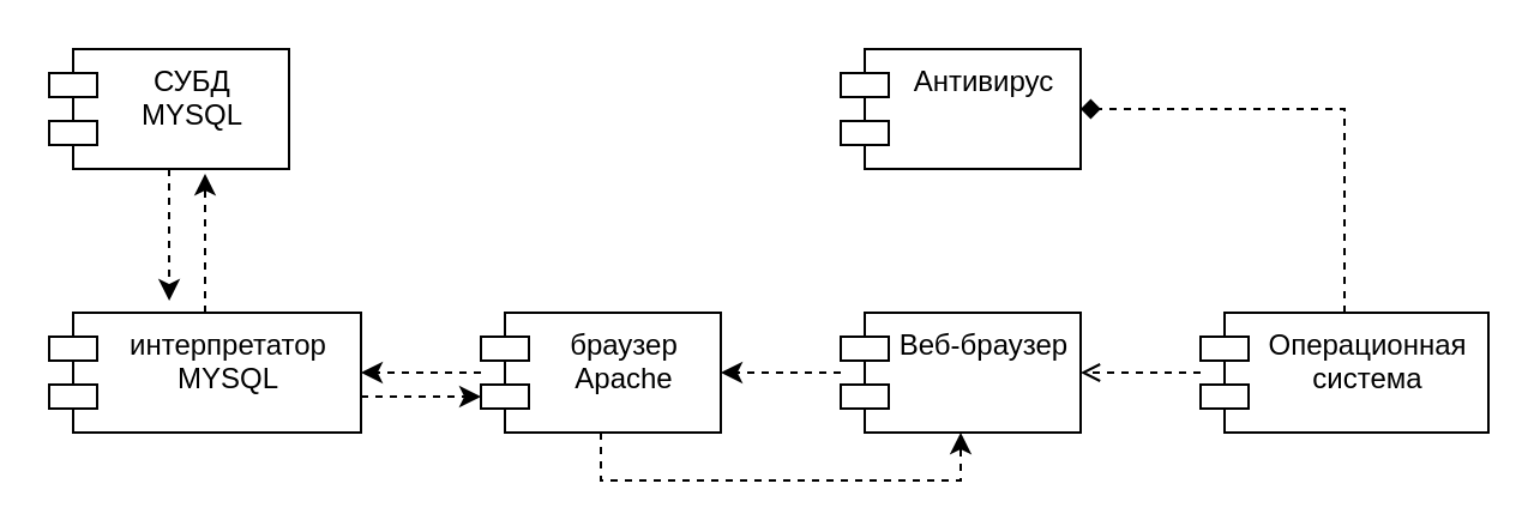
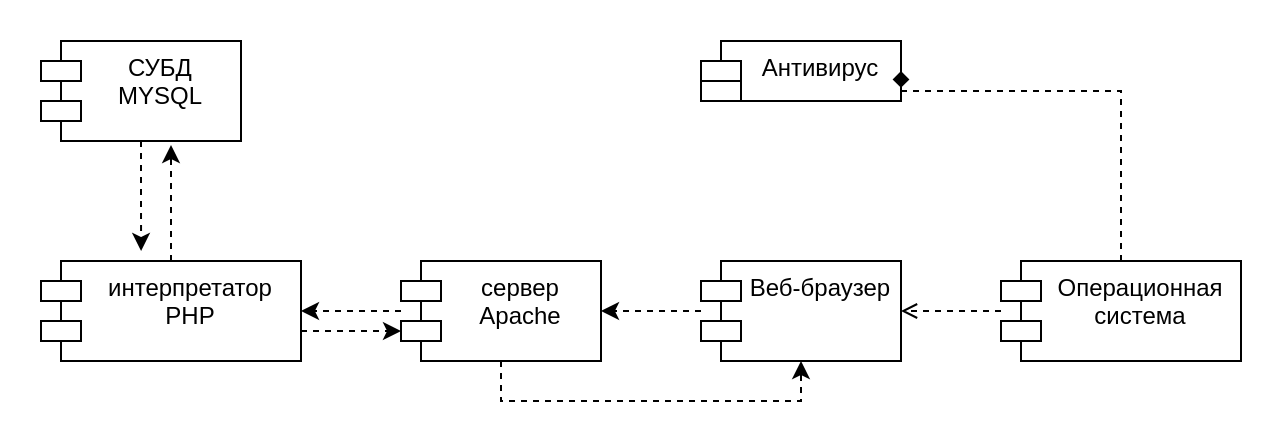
  <mxCell id="0" />
  <mxCell id="1" parent="0" />
  <mxCell id="2" style="edgeStyle=orthogonalEdgeStyle;rounded=0;orthogonalLoop=1;jettySize=auto;html=1;entryX=1;entryY=0.5;entryDx=0;entryDy=0;dashed=1;" edge="1" parent="1" source="3" target="7"><mxGeometry relative="1" as="geometry" /></mxCell>
  <mxCell id="3" value="&lt;div&gt;Веб-браузер&lt;/div&gt;" style="shape=module;align=left;spacingLeft=20;align=center;verticalAlign=top;whiteSpace=wrap;html=1;" vertex="1" parent="1"><mxGeometry x="350" y="130" width="100" height="50" as="geometry" /></mxCell>
- <mxCell id="4" value="&lt;div&gt;Антивирус&lt;/div&gt;" style="shape=module;align=left;spacingLeft=20;align=center;verticalAlign=top;whiteSpace=wrap;html=1;" vertex="1" parent="1"><mxGeometry x="350" y="20" width="100" height="50" as="geometry" /></mxCell>
+ <mxCell id="4" value="&lt;div&gt;Антивирус&lt;/div&gt;" style="shape=module;align=left;spacingLeft=20;align=center;verticalAlign=top;whiteSpace=wrap;html=1;" vertex="1" parent="1"><mxGeometry x="350" y="20" width="100" height="30" as="geometry" /></mxCell>
  <mxCell id="5" style="edgeStyle=orthogonalEdgeStyle;rounded=0;orthogonalLoop=1;jettySize=auto;html=1;entryX=1;entryY=0.5;entryDx=0;entryDy=0;dashed=1;" edge="1" parent="1" source="7" target="12"><mxGeometry relative="1" as="geometry" /></mxCell>
  <mxCell id="6" style="edgeStyle=orthogonalEdgeStyle;rounded=0;orthogonalLoop=1;jettySize=auto;html=1;entryX=0.5;entryY=1;entryDx=0;entryDy=0;dashed=1;" edge="1" parent="1" source="7" target="3"><mxGeometry relative="1" as="geometry"><Array as="points"><mxPoint x="250" y="200" /><mxPoint x="400" y="200" /></Array></mxGeometry></mxCell>
- <mxCell id="7" value="&lt;div&gt;браузер &lt;br&gt;&lt;/div&gt;&lt;div&gt;Apache&lt;br&gt;&lt;/div&gt;" style="shape=module;align=left;spacingLeft=20;align=center;verticalAlign=top;whiteSpace=wrap;html=1;" vertex="1" parent="1"><mxGeometry x="200" y="130" width="100" height="50" as="geometry" /></mxCell>
+ <mxCell id="7" value="&lt;div&gt;сервер &lt;br&gt;&lt;/div&gt;&lt;div&gt;Apache&lt;br&gt;&lt;/div&gt;" style="shape=module;align=left;spacingLeft=20;align=center;verticalAlign=top;whiteSpace=wrap;html=1;" vertex="1" parent="1"><mxGeometry x="200" y="130" width="100" height="50" as="geometry" /></mxCell>
  <mxCell id="8" style="edgeStyle=orthogonalEdgeStyle;rounded=0;orthogonalLoop=1;jettySize=auto;html=1;entryX=1;entryY=0.5;entryDx=0;entryDy=0;dashed=1;endArrow=diamond;" edge="1" parent="1" source="10" target="4"><mxGeometry relative="1" as="geometry"><Array as="points"><mxPoint x="560" y="45" /></Array></mxGeometry></mxCell>
  <mxCell id="9" style="edgeStyle=orthogonalEdgeStyle;rounded=0;orthogonalLoop=1;jettySize=auto;html=1;dashed=1;endArrow=open;" edge="1" parent="1" source="10" target="3"><mxGeometry relative="1" as="geometry" /></mxCell>
  <mxCell id="10" value="&lt;div&gt;Операционная &lt;br&gt;&lt;/div&gt;&lt;div&gt;система&lt;br&gt;&lt;/div&gt;" style="shape=module;align=left;spacingLeft=20;align=center;verticalAlign=top;whiteSpace=wrap;html=1;" vertex="1" parent="1"><mxGeometry x="500" y="130" width="120" height="50" as="geometry" /></mxCell>
  <mxCell id="11" value="&lt;div&gt;СУБД&lt;br&gt;&lt;/div&gt;&lt;div&gt;MYSQL&lt;/div&gt;" style="shape=module;align=left;spacingLeft=20;align=center;verticalAlign=top;whiteSpace=wrap;html=1;" vertex="1" parent="1"><mxGeometry x="20" y="20" width="100" height="50" as="geometry" /></mxCell>
- <mxCell id="12" value="&lt;div&gt;интерпретатор&lt;/div&gt;&lt;div&gt;MYSQL&lt;br&gt;&lt;/div&gt;" style="shape=module;align=left;spacingLeft=20;align=center;verticalAlign=top;whiteSpace=wrap;html=1;" vertex="1" parent="1"><mxGeometry x="20" y="130" width="130" height="50" as="geometry" /></mxCell>
+ <mxCell id="12" value="&lt;div&gt;интерпретатор&lt;/div&gt;&lt;div&gt;PHP&lt;br&gt;&lt;/div&gt;" style="shape=module;align=left;spacingLeft=20;align=center;verticalAlign=top;whiteSpace=wrap;html=1;" vertex="1" parent="1"><mxGeometry x="20" y="130" width="130" height="50" as="geometry" /></mxCell>
  <mxCell id="13" style="edgeStyle=orthogonalEdgeStyle;rounded=0;orthogonalLoop=1;jettySize=auto;html=1;entryX=0.65;entryY=1.04;entryDx=0;entryDy=0;entryPerimeter=0;dashed=1;" edge="1" parent="1" source="12" target="11"><mxGeometry relative="1" as="geometry" /></mxCell>
  <mxCell id="14" style="edgeStyle=orthogonalEdgeStyle;rounded=0;orthogonalLoop=1;jettySize=auto;html=1;entryX=0.385;entryY=-0.1;entryDx=0;entryDy=0;entryPerimeter=0;dashed=1;" edge="1" parent="1" source="11" target="12"><mxGeometry relative="1" as="geometry" /></mxCell>
  <mxCell id="15" style="edgeStyle=orthogonalEdgeStyle;rounded=0;orthogonalLoop=1;jettySize=auto;html=1;entryX=0;entryY=0;entryDx=0;entryDy=35;entryPerimeter=0;dashed=1;" edge="1" parent="1" source="12" target="7"><mxGeometry relative="1" as="geometry"><Array as="points"><mxPoint x="160" y="165" /><mxPoint x="160" y="165" /></Array></mxGeometry></mxCell>
